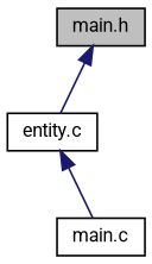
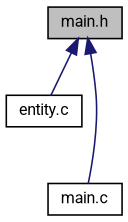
  digraph {
    fontname=Roboto
    node [color=black fillcolor=white fontname=Roboto fontsize=10 shape=record style=filled]
    edge [color=midnightblue dir=back fontname=Roboto fontsize=10 labelfontname=Helvetica labelfontsize=10 style=solid]
    n1 [fillcolor=grey75 fontcolor=black height=0.2 label="main.h" width=0.4]
    n2 [height=0.2 label="entity.c" width=0.4]
    n3 [height=0.2 label="main.c" width=0.4]
    n1 -> n2
-   n2 -> n3
+   n1 -> n3
  }
